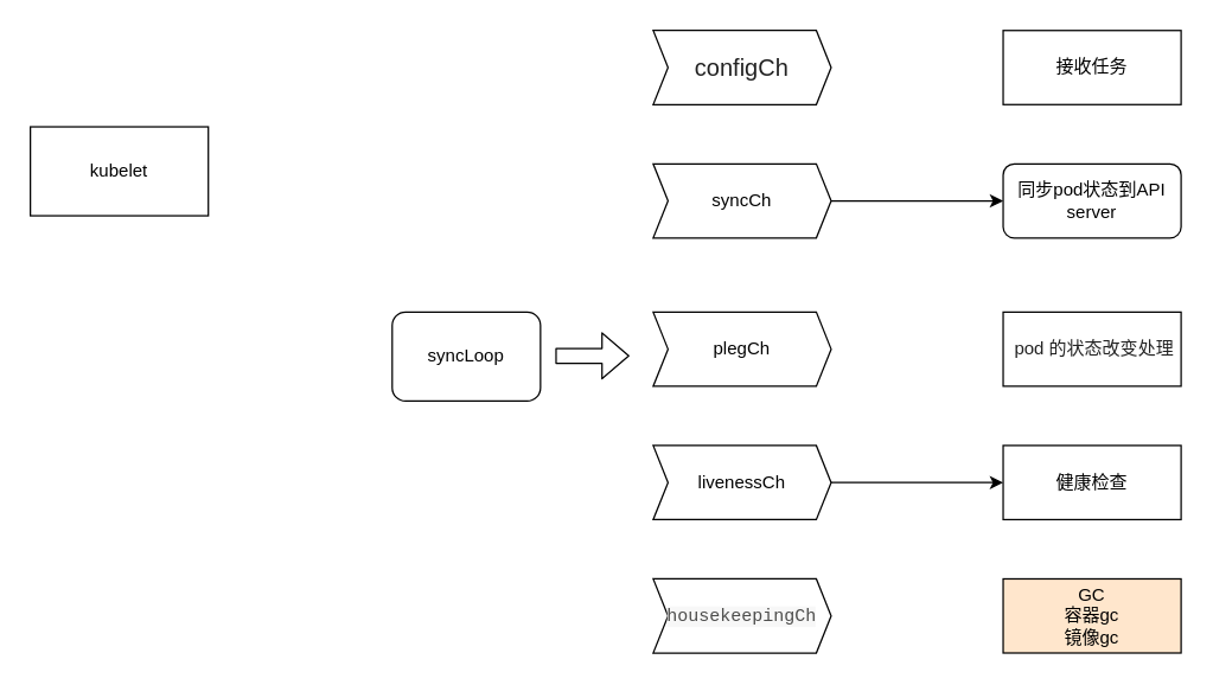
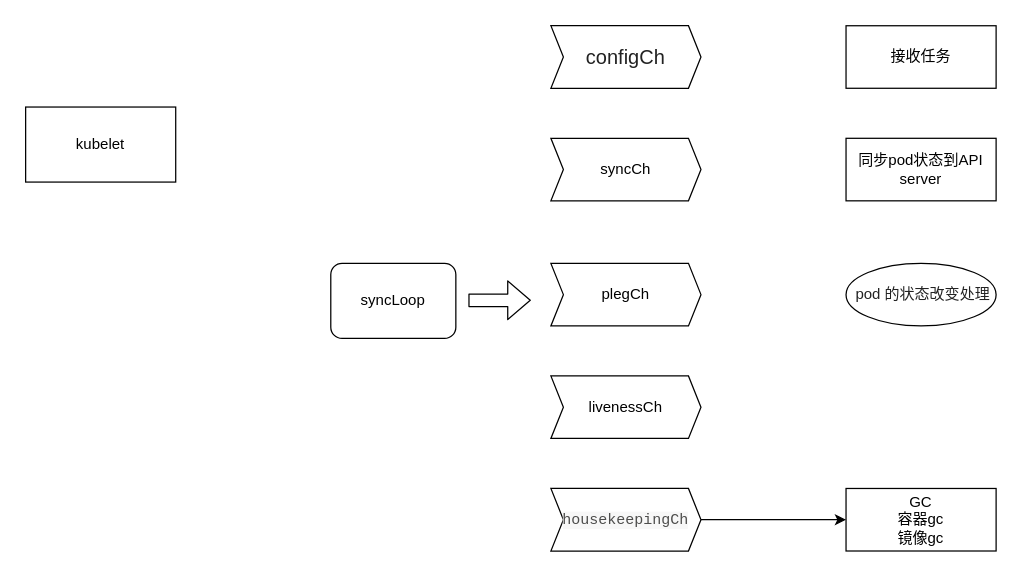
  <mxCell id="0" />
  <mxCell id="1" parent="0" />
  <mxCell id="2" value="kubelet" style="rounded=0;whiteSpace=wrap;html=1;" vertex="1" parent="1"><mxGeometry x="20" y="85" width="120" height="60" as="geometry" /></mxCell>
  <mxCell id="3" value="syncLoop" style="rounded=1;whiteSpace=wrap;html=1;" vertex="1" parent="1"><mxGeometry x="264" y="210" width="100" height="60" as="geometry" /></mxCell>
  <mxCell id="4" value="plegCh" style="shape=step;perimeter=stepPerimeter;whiteSpace=wrap;html=1;fixedSize=1;size=10;" vertex="1" parent="1"><mxGeometry x="440" y="210" width="120" height="50" as="geometry" /></mxCell>
- <mxCell id="5" value="GC&lt;br&gt;容器gc&lt;br&gt;镜像gc" style="rounded=0;whiteSpace=wrap;html=1;fillColor=#ffe6cc;" vertex="1" parent="1"><mxGeometry x="676" y="390" width="120" height="50" as="geometry" /></mxCell>
+ <mxCell id="5" value="GC&lt;br&gt;容器gc&lt;br&gt;镜像gc" style="rounded=0;whiteSpace=wrap;html=1;" vertex="1" parent="1"><mxGeometry x="676" y="390" width="120" height="50" as="geometry" /></mxCell>
+ <mxCell id="6" style="edgeStyle=orthogonalEdgeStyle;rounded=0;orthogonalLoop=1;jettySize=auto;html=1;exitX=1;exitY=0.5;exitDx=0;exitDy=0;entryX=0;entryY=0.5;entryDx=0;entryDy=0;" edge="1" parent="1" source="7" target="5"><mxGeometry relative="1" as="geometry" /></mxCell>
  <mxCell id="7" value="&lt;span style=&quot;color: rgb(77 , 77 , 76) ; font-family: &amp;#34;menlo&amp;#34; , &amp;#34;monaco&amp;#34; , &amp;#34;consolas&amp;#34; , &amp;#34;andale mono&amp;#34; , &amp;#34;lucida console&amp;#34; , &amp;#34;courier new&amp;#34; , monospace ; background-color: rgb(247 , 247 , 247)&quot;&gt;housekeepingCh&lt;/span&gt;" style="shape=step;perimeter=stepPerimeter;whiteSpace=wrap;html=1;fixedSize=1;size=10;" vertex="1" parent="1"><mxGeometry x="440" y="390" width="120" height="50" as="geometry" /></mxCell>
- <mxCell id="8" style="edgeStyle=orthogonalEdgeStyle;rounded=0;orthogonalLoop=1;jettySize=auto;html=1;exitX=1;exitY=0.5;exitDx=0;exitDy=0;entryX=0;entryY=0.5;entryDx=0;entryDy=0;" edge="1" parent="1" source="9" target="16"><mxGeometry relative="1" as="geometry" /></mxCell>
  <mxCell id="9" value="livenessCh" style="shape=step;perimeter=stepPerimeter;whiteSpace=wrap;html=1;fixedSize=1;size=10;" vertex="1" parent="1"><mxGeometry x="440" y="300" width="120" height="50" as="geometry" /></mxCell>
- <mxCell id="10" style="edgeStyle=orthogonalEdgeStyle;rounded=0;orthogonalLoop=1;jettySize=auto;html=1;exitX=1;exitY=0.5;exitDx=0;exitDy=0;entryX=0;entryY=0.5;entryDx=0;entryDy=0;" edge="1" parent="1" source="11" target="14"><mxGeometry relative="1" as="geometry" /></mxCell>
  <mxCell id="11" value="syncCh" style="shape=step;perimeter=stepPerimeter;whiteSpace=wrap;html=1;fixedSize=1;size=10;" vertex="1" parent="1"><mxGeometry x="440" y="110" width="120" height="50" as="geometry" /></mxCell>
  <mxCell id="12" value="&lt;div style=&quot;text-align: left&quot;&gt;&lt;font color=&quot;#222222&quot;&gt;&lt;span style=&quot;font-size: 16px ; background-color: rgb(255 , 255 , 255)&quot;&gt;configCh&lt;/span&gt;&lt;/font&gt;&lt;/div&gt;" style="shape=step;perimeter=stepPerimeter;whiteSpace=wrap;html=1;fixedSize=1;size=10;" vertex="1" parent="1"><mxGeometry x="440" y="20" width="120" height="50" as="geometry" /></mxCell>
  <mxCell id="13" value="接收任务" style="rounded=0;whiteSpace=wrap;html=1;" vertex="1" parent="1"><mxGeometry x="676" y="20" width="120" height="50" as="geometry" /></mxCell>
- <mxCell id="14" value="同步pod状态到API server" style="whiteSpace=wrap;html=1;rounded=1;" vertex="1" parent="1"><mxGeometry x="676" y="110" width="120" height="50" as="geometry" /></mxCell>
- <mxCell id="15" value="&lt;span style=&quot;color: rgb(34 , 34 , 34) ; text-align: left ; background-color: rgb(255 , 255 , 255)&quot;&gt;&lt;font style=&quot;font-size: 12px&quot;&gt;&amp;nbsp;pod 的状态改变处理&lt;/font&gt;&lt;/span&gt;" style="rounded=0;whiteSpace=wrap;html=1;" vertex="1" parent="1"><mxGeometry x="676" y="210" width="120" height="50" as="geometry" /></mxCell>
- <mxCell id="16" value="&lt;div style=&quot;text-align: left&quot;&gt;健康检查&lt;/div&gt;" style="rounded=0;whiteSpace=wrap;html=1;" vertex="1" parent="1"><mxGeometry x="676" y="300" width="120" height="50" as="geometry" /></mxCell>
+ <mxCell id="14" value="同步pod状态到API server" style="rounded=0;whiteSpace=wrap;html=1;" vertex="1" parent="1"><mxGeometry x="676" y="110" width="120" height="50" as="geometry" /></mxCell>
+ <mxCell id="15" value="&lt;span style=&quot;color: rgb(34 , 34 , 34) ; text-align: left ; background-color: rgb(255 , 255 , 255)&quot;&gt;&lt;font style=&quot;font-size: 12px&quot;&gt;&amp;nbsp;pod 的状态改变处理&lt;/font&gt;&lt;/span&gt;" style="ellipse;whiteSpace=wrap;html=1;" vertex="1" parent="1"><mxGeometry x="676" y="210" width="120" height="50" as="geometry" /></mxCell>
  <mxCell id="17" value="" style="shape=flexArrow;endArrow=classic;html=1;width=10;endSize=5.67;" edge="1" parent="1"><mxGeometry width="50" height="50" relative="1" as="geometry"><mxPoint x="374" y="239.5" as="sourcePoint" /><mxPoint x="424" y="239.5" as="targetPoint" /></mxGeometry></mxCell>
